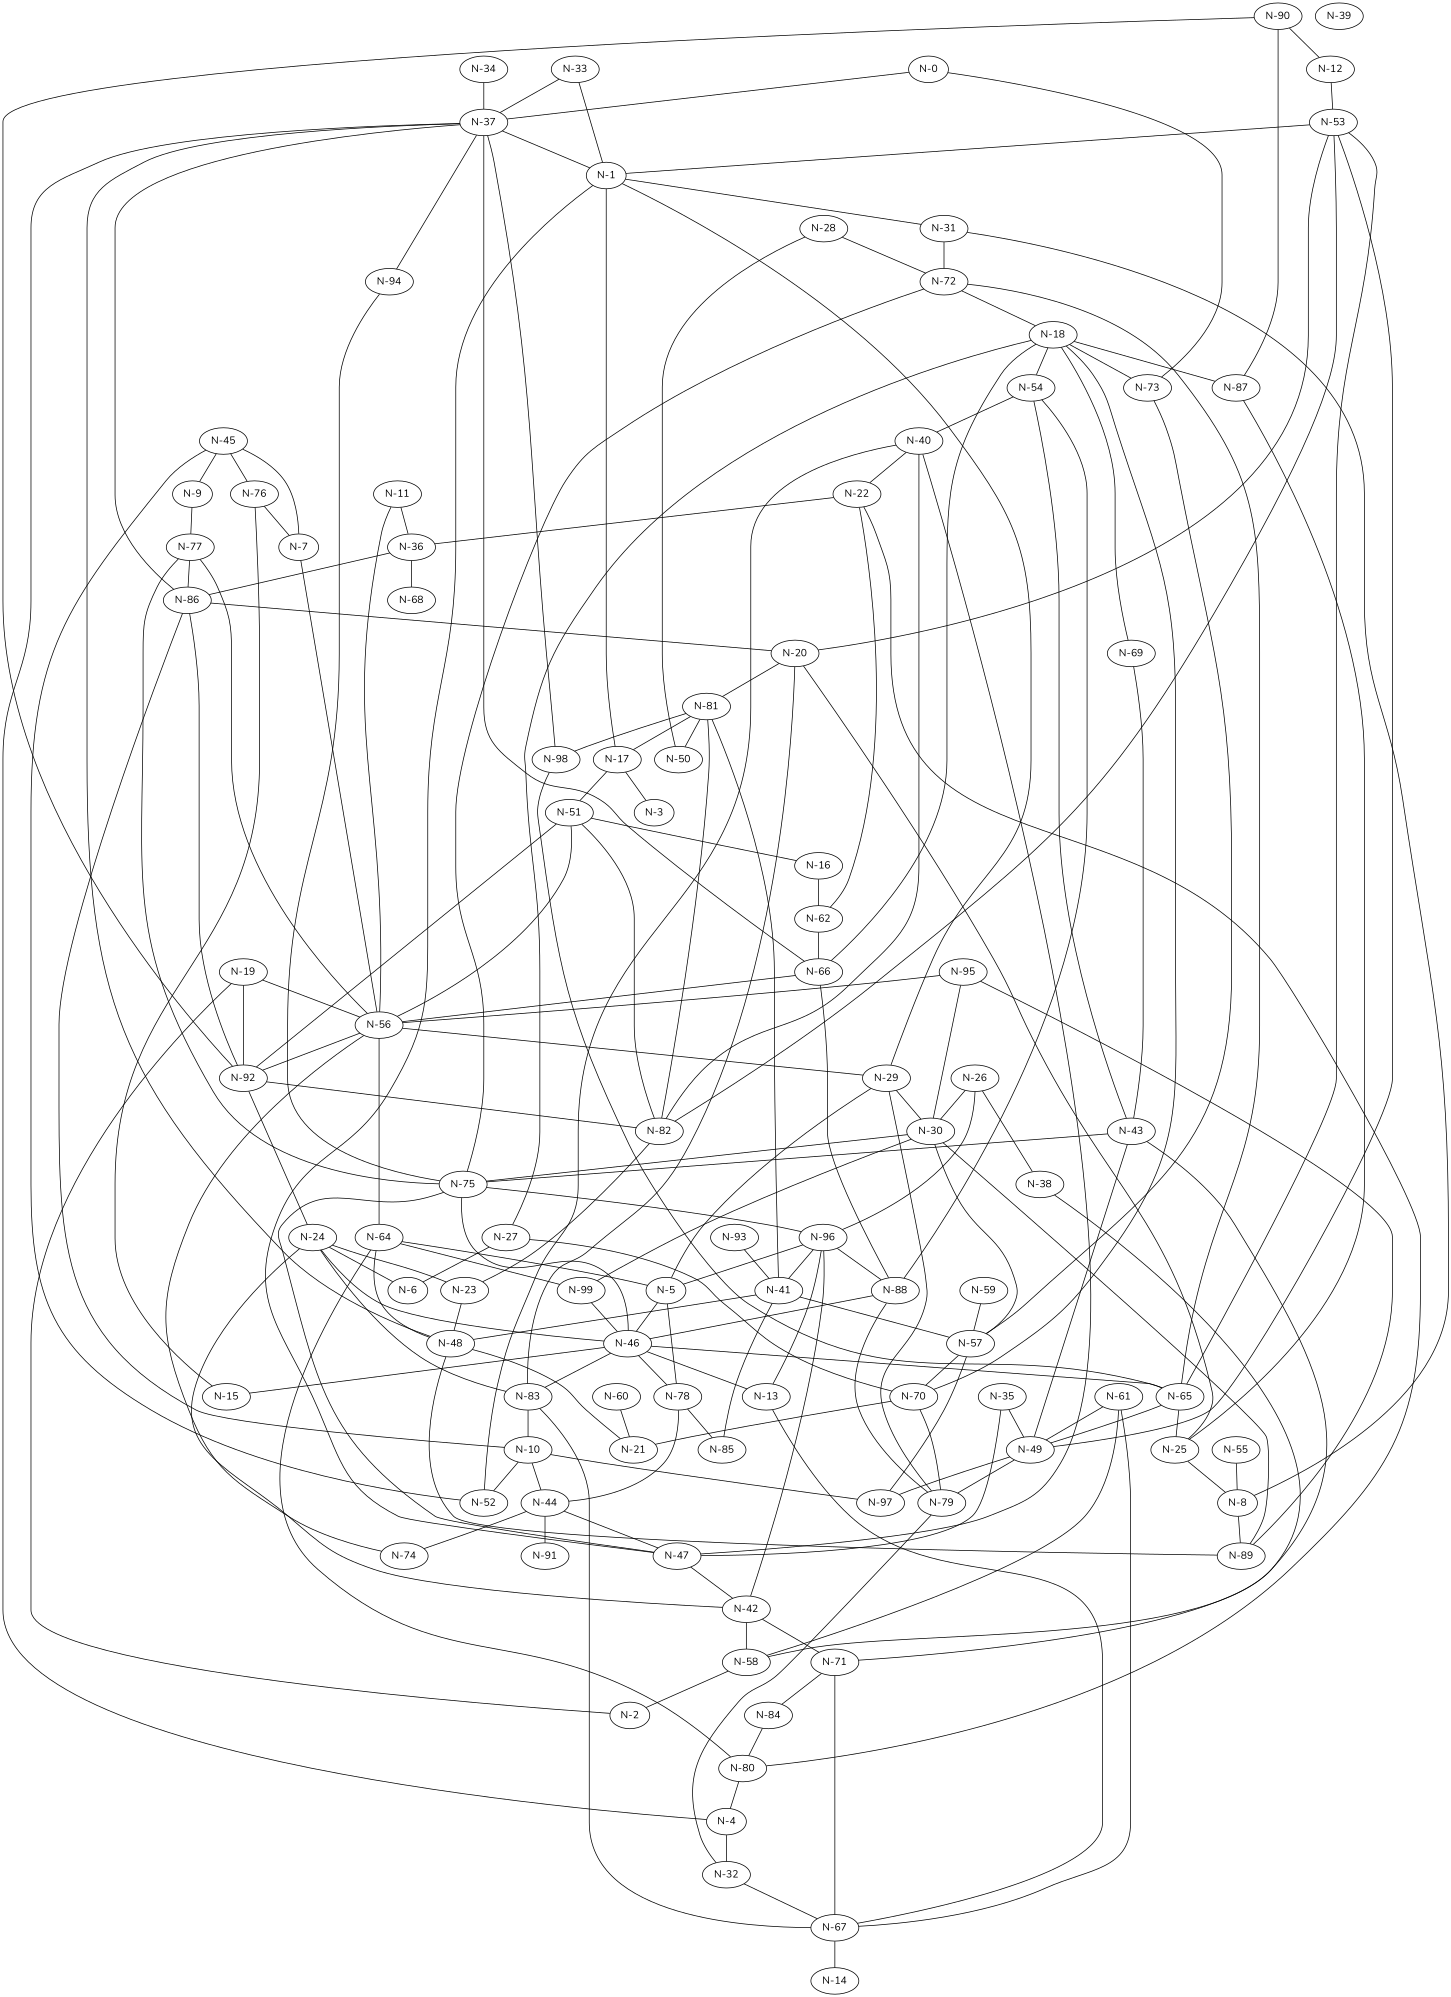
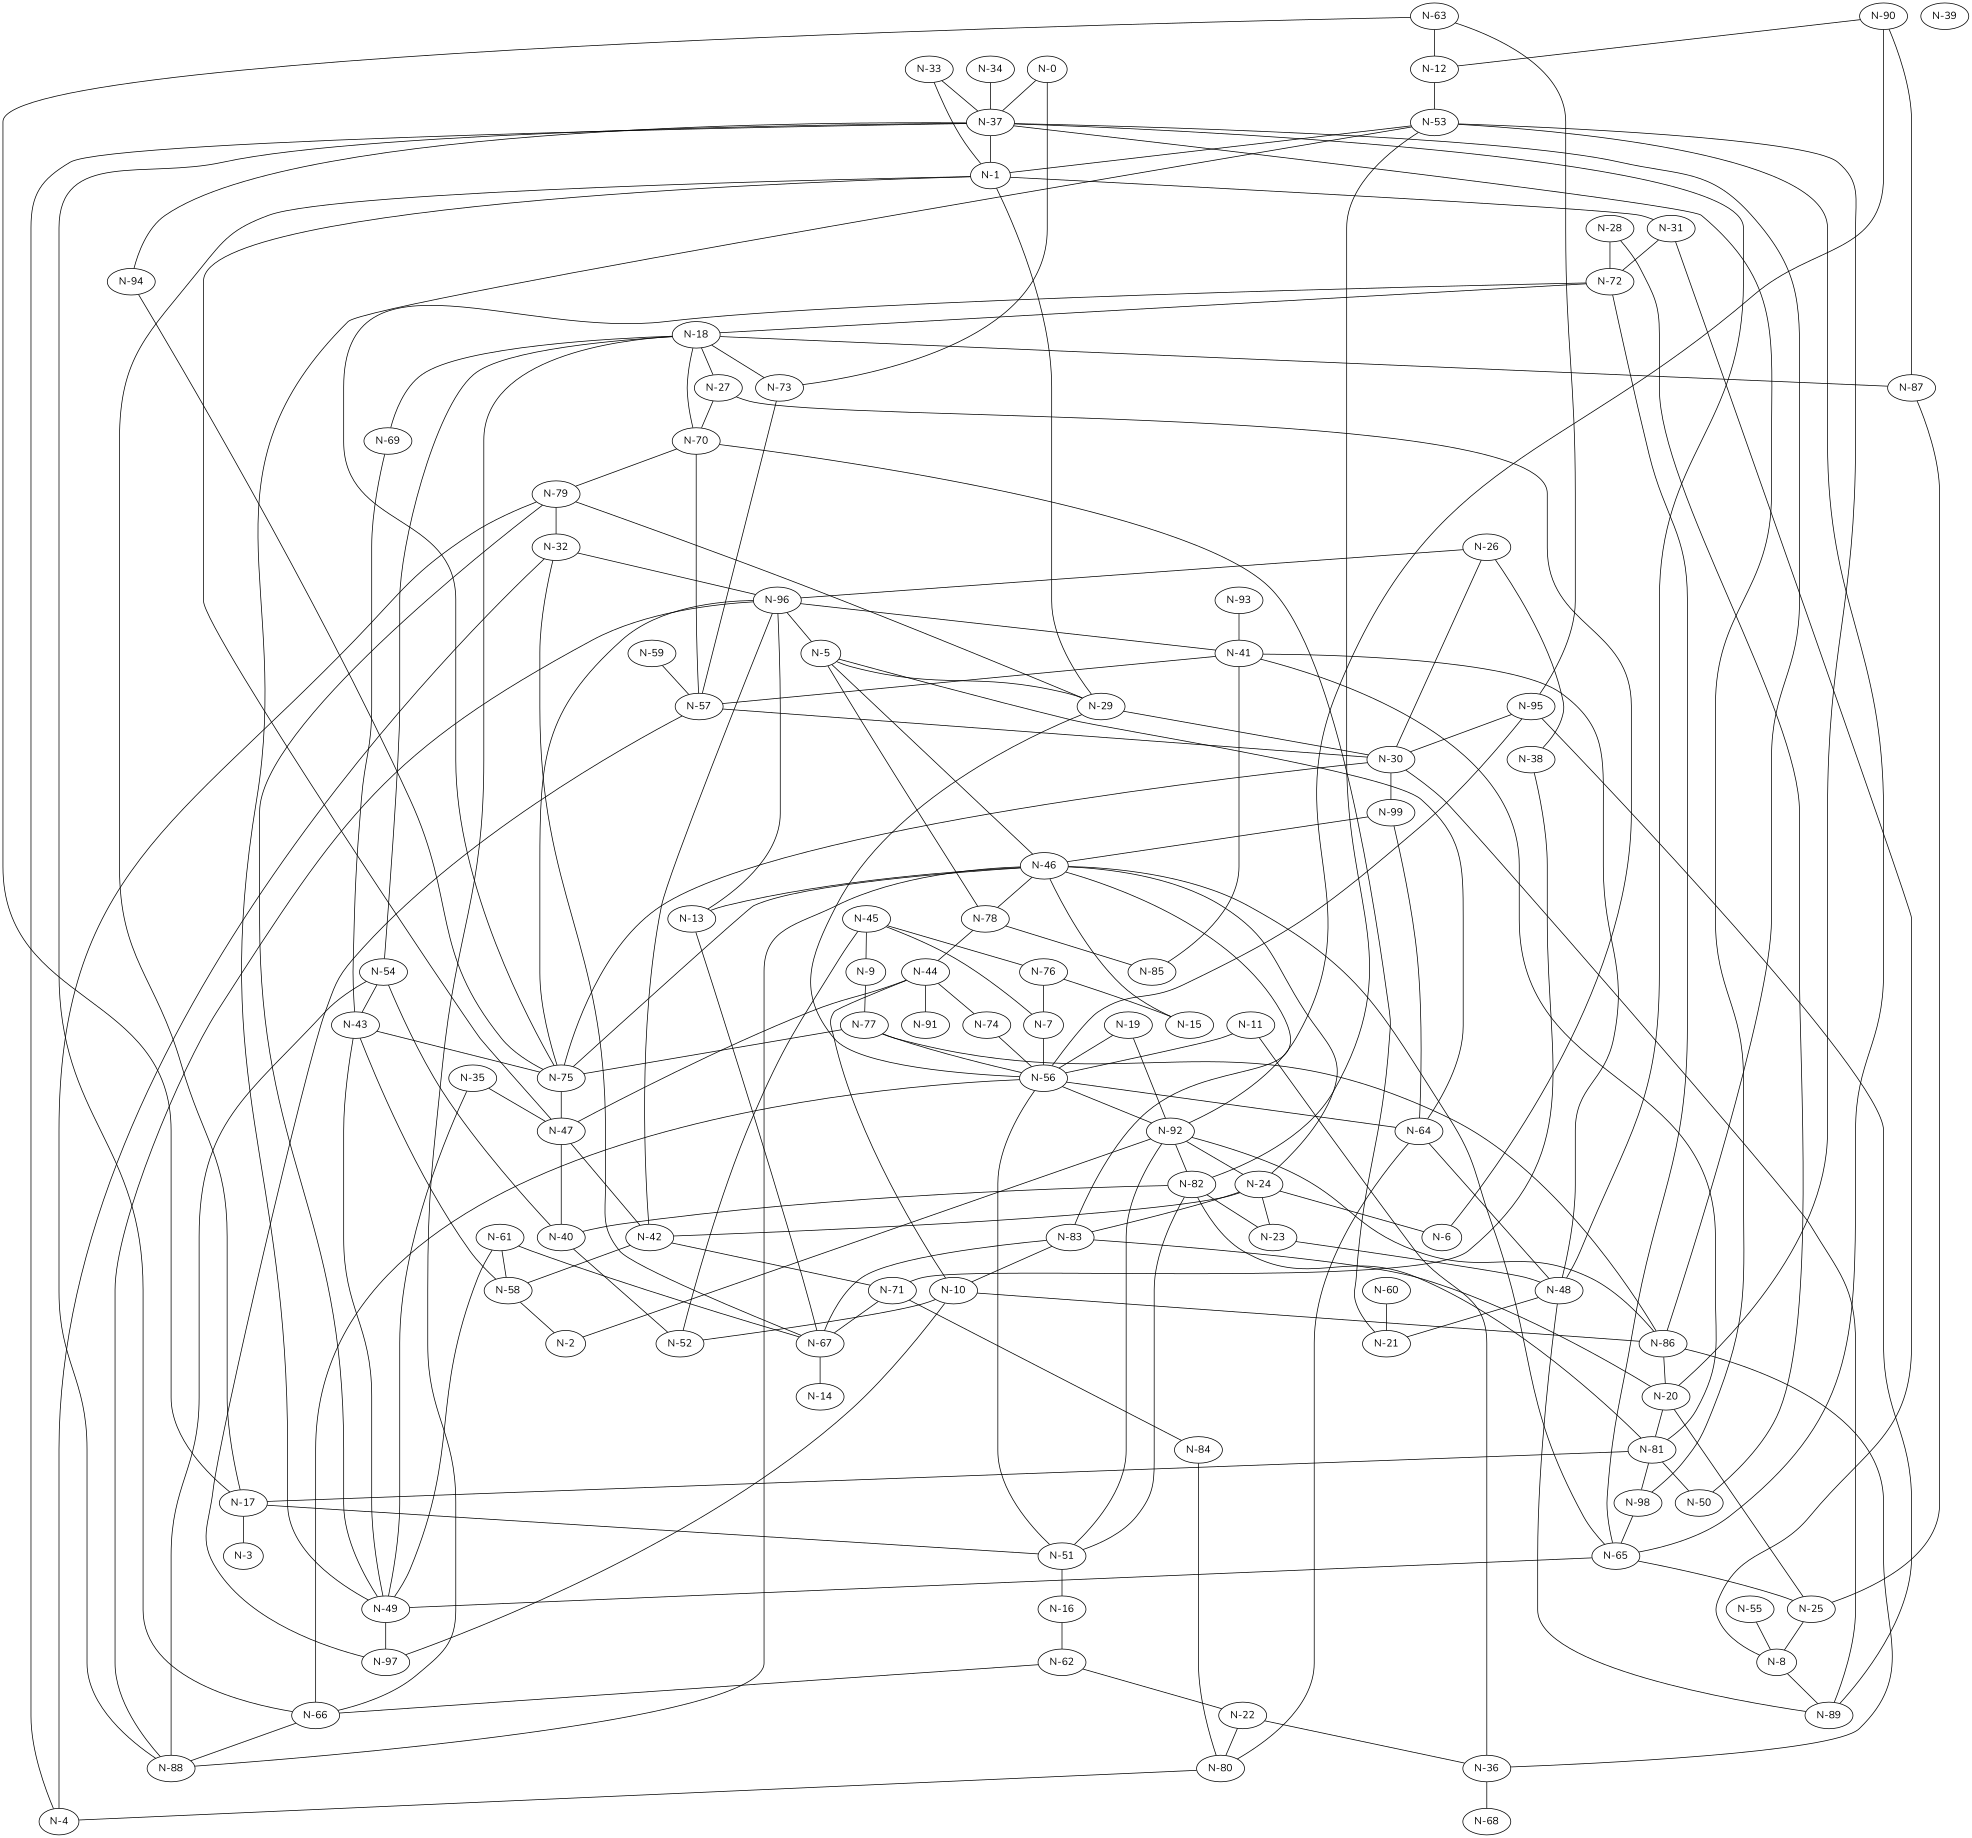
  graph {
    fontname=Nunito
    node [fontname=Nunito]
    edge [fontname=Nunito]
    "N-0"
    "N-37"
    "N-1"
    "N-48"
    "N-94"
    "N-31"
    "N-72"
    "N-4"
    "N-32"
    "N-67"
    "N-96"
    "N-5"
    "N-29"
    "N-46"
    "N-78"
    "N-30"
    "N-79"
    "N-13"
    "N-83"
    "N-75"
    "N-15"
    "N-65"
    "N-44"
    "N-85"
    "N-7"
    "N-45"
    "N-56"
    "N-9"
    "N-52"
    "N-76"
    "N-92"
    "N-64"
    "N-8"
    "N-89"
    "N-77"
    "N-86"
    "N-10"
    "N-97"
    "N-47"
    "N-74"
    "N-91"
    "N-20"
    "N-11"
    "N-36"
    "N-68"
    "N-12"
    "N-53"
    "N-49"
    "N-82"
    "N-14"
    "N-16"
    "N-62"
    "N-22"
    "N-66"
    "N-17"
    "N-3"
    "N-51"
    "N-18"
    "N-27"
    "N-54"
    "N-69"
    "N-73"
    "N-87"
    "N-6"
    "N-70"
    "N-40"
    "N-43"
    "N-88"
    "N-57"
    "N-25"
    "N-19"
    "N-24"
    "N-2"
    "N-81"
    "N-50"
    "N-98"
    "N-80"
    "N-23"
    "N-21"
    "N-42"
    "N-71"
    "N-58"
    "N-26"
    "N-38"
    "N-99"
    "N-41"
    "N-28"
    "N-33"
    "N-34"
    "N-35"
    "N-84"
    "N-39"
    "N-95"
    "N-55"
    "N-59"
    "N-60"
    "N-61"
+   "N-63"
    "N-90"
    "N-93"
    "N-0" -- "N-37"
    "N-37" -- "N-1"
    "N-37" -- "N-48"
    "N-37" -- "N-94"
    "N-1" -- "N-31"
    "N-48" -- "N-89"
    "N-48" -- "N-21"
    "N-94" -- "N-75"
    "N-31" -- "N-72"
    "N-72" -- "N-18"
    "N-4" -- "N-37"
    "N-4" -- "N-32"
    "N-32" -- "N-67"
+   "N-32" -- "N-96"
    "N-67" -- "N-14"
    "N-96" -- "N-5"
    "N-96" -- "N-13"
    "N-96" -- "N-88"
    "N-96" -- "N-42"
    "N-96" -- "N-41"
    "N-5" -- "N-29"
    "N-5" -- "N-46"
    "N-5" -- "N-78"
    "N-29" -- "N-1"
    "N-29" -- "N-30"
    "N-29" -- "N-79"
    "N-46" -- "N-78"
    "N-46" -- "N-13"
    "N-46" -- "N-83"
    "N-46" -- "N-75"
    "N-46" -- "N-15"
    "N-46" -- "N-65"
    "N-78" -- "N-44"
    "N-78" -- "N-85"
    "N-30" -- "N-75"
    "N-30" -- "N-89"
    "N-30" -- "N-99"
    "N-79" -- "N-32"
    "N-13" -- "N-67"
    "N-83" -- "N-67"
    "N-83" -- "N-10"
    "N-83" -- "N-20"
    "N-75" -- "N-72"
    "N-75" -- "N-96"
    "N-75" -- "N-47"
    "N-65" -- "N-72"
    "N-65" -- "N-49"
    "N-65" -- "N-25"
    "N-44" -- "N-47"
    "N-44" -- "N-74"
    "N-44" -- "N-91"
    "N-7" -- "N-45"
    "N-7" -- "N-56"
    "N-45" -- "N-9"
    "N-45" -- "N-52"
    "N-45" -- "N-76"
    "N-56" -- "N-29"
    "N-56" -- "N-92"
    "N-56" -- "N-64"
    "N-9" -- "N-77"
    "N-76" -- "N-15"
    "N-76" -- "N-7"
    "N-92" -- "N-86"
    "N-92" -- "N-82"
    "N-92" -- "N-51"
    "N-92" -- "N-24"
-   "N-19" -- "N-2"
+   "N-92" -- "N-2"
    "N-64" -- "N-48"
    "N-64" -- "N-5"
    "N-64" -- "N-80"
    "N-64" -- "N-99"
    "N-8" -- "N-31"
    "N-8" -- "N-89"
    "N-77" -- "N-75"
    "N-77" -- "N-56"
    "N-77" -- "N-86"
    "N-86" -- "N-37"
    "N-86" -- "N-20"
    "N-10" -- "N-44"
    "N-10" -- "N-52"
    "N-10" -- "N-86"
    "N-10" -- "N-97"
    "N-47" -- "N-1"
    "N-47" -- "N-40"
    "N-47" -- "N-42"
    "N-74" -- "N-56"
    "N-20" -- "N-81"
    "N-11" -- "N-56"
    "N-11" -- "N-36"
    "N-36" -- "N-86"
    "N-36" -- "N-68"
    "N-12" -- "N-53"
    "N-53" -- "N-1"
    "N-53" -- "N-65"
    "N-53" -- "N-20"
    "N-53" -- "N-49"
    "N-53" -- "N-82"
    "N-49" -- "N-79"
    "N-49" -- "N-97"
    "N-82" -- "N-51"
    "N-82" -- "N-40"
    "N-82" -- "N-81"
    "N-82" -- "N-23"
    "N-16" -- "N-62"
    "N-62" -- "N-22"
    "N-62" -- "N-66"
    "N-22" -- "N-36"
    "N-22" -- "N-80"
    "N-66" -- "N-37"
    "N-66" -- "N-56"
    "N-66" -- "N-18"
    "N-66" -- "N-88"
    "N-17" -- "N-1"
    "N-17" -- "N-3"
    "N-17" -- "N-51"
    "N-51" -- "N-56"
    "N-51" -- "N-16"
    "N-18" -- "N-27"
    "N-18" -- "N-54"
    "N-18" -- "N-69"
    "N-18" -- "N-73"
    "N-18" -- "N-87"
    "N-27" -- "N-6"
    "N-27" -- "N-70"
    "N-54" -- "N-40"
    "N-54" -- "N-43"
    "N-54" -- "N-88"
    "N-69" -- "N-43"
    "N-73" -- "N-0"
    "N-73" -- "N-57"
    "N-87" -- "N-25"
    "N-70" -- "N-79"
    "N-70" -- "N-18"
    "N-70" -- "N-21"
    "N-40" -- "N-52"
-   "N-40" -- "N-22"
    "N-43" -- "N-75"
    "N-43" -- "N-49"
    "N-43" -- "N-58"
    "N-88" -- "N-46"
    "N-88" -- "N-79"
    "N-57" -- "N-30"
    "N-57" -- "N-97"
    "N-57" -- "N-70"
    "N-25" -- "N-8"
    "N-25" -- "N-20"
    "N-19" -- "N-56"
    "N-19" -- "N-92"
    "N-24" -- "N-46"
    "N-24" -- "N-83"
    "N-24" -- "N-6"
    "N-24" -- "N-23"
    "N-24" -- "N-42"
    "N-81" -- "N-17"
    "N-81" -- "N-50"
    "N-81" -- "N-98"
    "N-98" -- "N-37"
    "N-98" -- "N-65"
    "N-80" -- "N-4"
    "N-23" -- "N-48"
    "N-42" -- "N-71"
    "N-42" -- "N-58"
    "N-71" -- "N-67"
    "N-71" -- "N-84"
    "N-58" -- "N-2"
    "N-26" -- "N-96"
    "N-26" -- "N-30"
    "N-26" -- "N-38"
    "N-38" -- "N-71"
    "N-99" -- "N-46"
    "N-41" -- "N-48"
    "N-41" -- "N-85"
    "N-41" -- "N-57"
    "N-41" -- "N-81"
    "N-28" -- "N-72"
    "N-28" -- "N-50"
    "N-33" -- "N-37"
    "N-33" -- "N-1"
    "N-34" -- "N-37"
    "N-35" -- "N-47"
    "N-35" -- "N-49"
    "N-84" -- "N-80"
    "N-95" -- "N-30"
    "N-95" -- "N-56"
    "N-95" -- "N-89"
    "N-55" -- "N-8"
    "N-59" -- "N-57"
    "N-60" -- "N-21"
    "N-61" -- "N-67"
    "N-61" -- "N-49"
    "N-61" -- "N-58"
+   "N-63" -- "N-12"
+   "N-63" -- "N-17"
+   "N-63" -- "N-95"
    "N-90" -- "N-92"
    "N-90" -- "N-12"
    "N-90" -- "N-87"
    "N-93" -- "N-41"
  }
